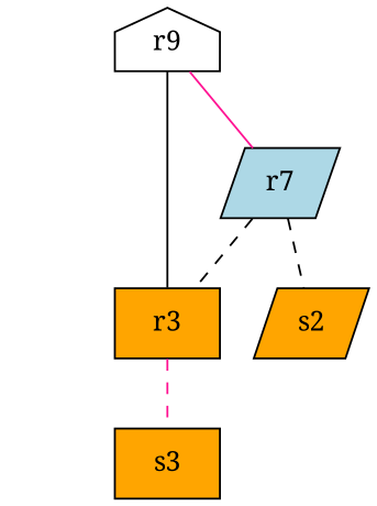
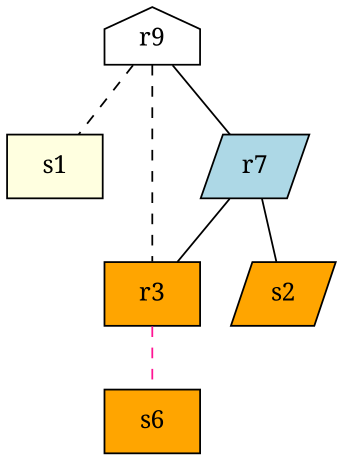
  graph {
    fontname="Noto Serif"
    node [config="./helper_scripts/config_production_switch.sh" fillcolor=orange fontname="Noto Serif" function=leaf memory=500 os="hashicorp/bionic64" shape=box style=filled vagrant=eth1 version="1.0.282"]
    edge [color=black fontname="Noto Serif" headport=eth1 style=dashed tailport=eth1]
    n1 [fillcolor=white label=r9 shape=house]
+   s1 [fillcolor=lightyellow]
    n3 [fillcolor=lightblue label=r7 shape=parallelogram]
    r3
    s2 [shape=parallelogram]
-   s3
-   n1 -- n3 [color=deeppink headport=eth50 style=solid tailport=eth50]
-   n1 -- r3 [headport=eth50 style=solid tailport=eth49]
-   n3 -- r3 [headport=eth49 tailport=eth49]
-   n3 -- s2
+   s3 [label=s6]
+   n1 -- s1
+   n1 -- n3 [headport=eth50 style=solid tailport=eth50]
+   n1 -- r3 [headport=eth50 tailport=eth49]
+   n3 -- r3 [headport=eth49 style=solid tailport=eth49]
+   n3 -- s2 [style=solid]
    r3 -- s3 [color=deeppink]
  }
